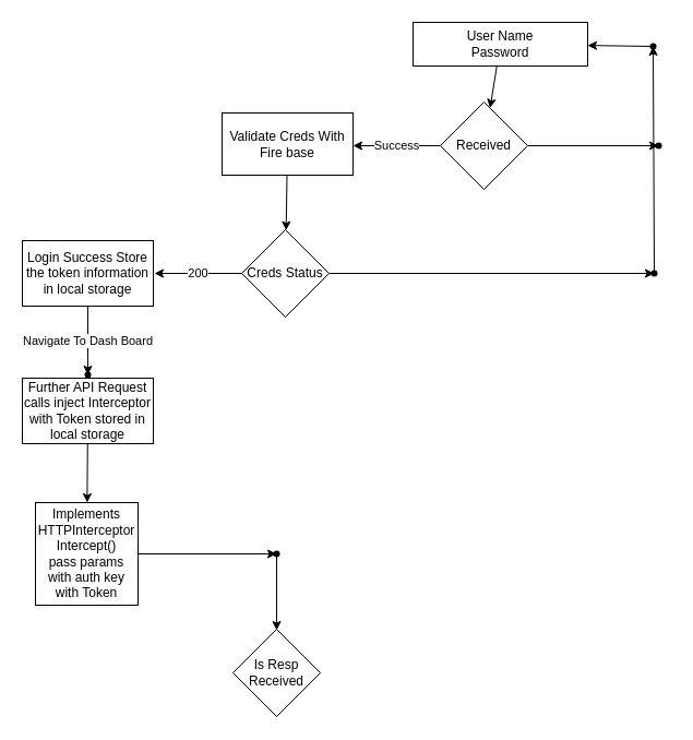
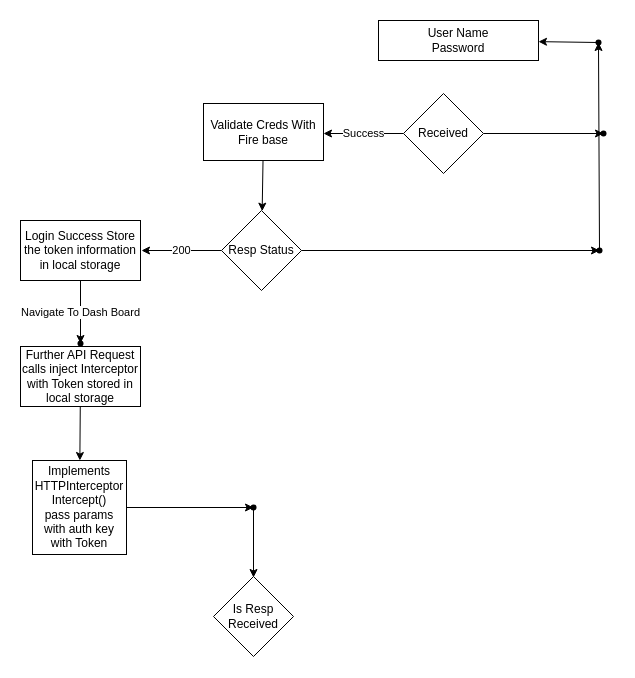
  <mxCell id="0" />
  <mxCell id="1" parent="0" />
- <mxCell id="2" value="" style="edgeStyle=none;html=1;" edge="1" parent="1" source="3" target="6"><mxGeometry relative="1" as="geometry" /></mxCell>
  <mxCell id="3" value="User Name&lt;br&gt;Password" style="rounded=0;whiteSpace=wrap;html=1;" vertex="1" parent="1"><mxGeometry x="378" y="20" width="160" height="40" as="geometry" /></mxCell>
  <mxCell id="4" value="Success" style="edgeStyle=none;html=1;" edge="1" parent="1" source="6"><mxGeometry relative="1" as="geometry"><mxPoint x="323" y="133" as="targetPoint" /></mxGeometry></mxCell>
  <mxCell id="5" value="" style="edgeStyle=none;html=1;" edge="1" parent="1" source="6" target="18"><mxGeometry relative="1" as="geometry" /></mxCell>
  <mxCell id="6" value="Received" style="rhombus;whiteSpace=wrap;html=1;" vertex="1" parent="1"><mxGeometry x="403" y="93" width="80" height="80" as="geometry" /></mxCell>
  <mxCell id="7" value="" style="edgeStyle=none;html=1;" edge="1" parent="1" source="8" target="11"><mxGeometry relative="1" as="geometry" /></mxCell>
  <mxCell id="8" value="Validate Creds With&lt;br&gt;Fire base" style="rounded=0;whiteSpace=wrap;html=1;" vertex="1" parent="1"><mxGeometry x="203" y="103" width="120" height="57" as="geometry" /></mxCell>
  <mxCell id="9" value="200" style="edgeStyle=none;html=1;" edge="1" parent="1" source="11"><mxGeometry relative="1" as="geometry"><mxPoint x="141" y="250" as="targetPoint" /></mxGeometry></mxCell>
  <mxCell id="10" value="" style="edgeStyle=none;html=1;" edge="1" parent="1" source="11" target="17"><mxGeometry relative="1" as="geometry" /></mxCell>
- <mxCell id="11" value="Creds Status" style="rhombus;whiteSpace=wrap;html=1;" vertex="1" parent="1"><mxGeometry x="221" y="210" width="80" height="80" as="geometry" /></mxCell>
+ <mxCell id="11" value="Resp Status" style="rhombus;whiteSpace=wrap;html=1;" vertex="1" parent="1"><mxGeometry x="221" y="210" width="80" height="80" as="geometry" /></mxCell>
  <mxCell id="12" value="Navigate To Dash Board" style="edgeStyle=none;html=1;" edge="1" parent="1" source="13" target="19"><mxGeometry relative="1" as="geometry" /></mxCell>
  <mxCell id="13" value="Login Success Store the token information&lt;br&gt;in local storage" style="rounded=0;whiteSpace=wrap;html=1;" vertex="1" parent="1"><mxGeometry x="20" y="220" width="120" height="60" as="geometry" /></mxCell>
  <mxCell id="14" value="" style="edgeStyle=none;html=1;exitX=0.42;exitY=0.72;exitDx=0;exitDy=0;exitPerimeter=0;" edge="1" parent="1" source="17" target="16"><mxGeometry relative="1" as="geometry"><mxPoint x="598" y="210" as="sourcePoint" /></mxGeometry></mxCell>
  <mxCell id="15" value="" style="edgeStyle=none;html=1;" edge="1" parent="1" source="16" target="3"><mxGeometry relative="1" as="geometry" /></mxCell>
  <mxCell id="16" value="" style="shape=waypoint;sketch=0;size=6;pointerEvents=1;points=[];fillColor=default;resizable=0;rotatable=0;perimeter=centerPerimeter;snapToPoint=1;" vertex="1" parent="1"><mxGeometry x="588" y="32" width="20" height="20" as="geometry" /></mxCell>
  <mxCell id="17" value="" style="shape=waypoint;sketch=0;size=6;pointerEvents=1;points=[];fillColor=default;resizable=0;rotatable=0;perimeter=centerPerimeter;snapToPoint=1;" vertex="1" parent="1"><mxGeometry x="589" y="240" width="20" height="20" as="geometry" /></mxCell>
  <mxCell id="18" value="" style="shape=waypoint;sketch=0;size=6;pointerEvents=1;points=[];fillColor=default;resizable=0;rotatable=0;perimeter=centerPerimeter;snapToPoint=1;" vertex="1" parent="1"><mxGeometry x="593" y="123" width="20" height="20" as="geometry" /></mxCell>
  <mxCell id="19" value="" style="shape=waypoint;sketch=0;size=6;pointerEvents=1;points=[];fillColor=default;resizable=0;rotatable=0;perimeter=centerPerimeter;snapToPoint=1;rounded=0;" vertex="1" parent="1"><mxGeometry x="70" y="333" width="20" height="20" as="geometry" /></mxCell>
  <mxCell id="20" value="" style="edgeStyle=none;html=1;" edge="1" parent="1" source="21" target="23"><mxGeometry relative="1" as="geometry" /></mxCell>
  <mxCell id="21" value="Further API Request calls inject Interceptor with Token stored in local storage" style="rounded=0;whiteSpace=wrap;html=1;" vertex="1" parent="1"><mxGeometry x="20" y="346" width="120" height="60" as="geometry" /></mxCell>
  <mxCell id="22" value="" style="edgeStyle=none;html=1;" edge="1" parent="1" source="23" target="25"><mxGeometry relative="1" as="geometry" /></mxCell>
  <mxCell id="23" value="Implements HTTPInterceptor&lt;br&gt;Intercept()&lt;br&gt;pass params with auth key with Token" style="whiteSpace=wrap;html=1;aspect=fixed;" vertex="1" parent="1"><mxGeometry x="32" y="460" width="94" height="94" as="geometry" /></mxCell>
  <mxCell id="24" value="" style="edgeStyle=none;html=1;" edge="1" parent="1" source="25"><mxGeometry relative="1" as="geometry"><mxPoint x="253" y="577" as="targetPoint" /></mxGeometry></mxCell>
  <mxCell id="25" value="" style="shape=waypoint;sketch=0;size=6;pointerEvents=1;points=[];fillColor=default;resizable=0;rotatable=0;perimeter=centerPerimeter;snapToPoint=1;" vertex="1" parent="1"><mxGeometry x="243" y="497" width="20" height="20" as="geometry" /></mxCell>
  <mxCell id="26" value="Is Resp Received" style="rhombus;whiteSpace=wrap;html=1;" vertex="1" parent="1"><mxGeometry x="213" y="576" width="80" height="80" as="geometry" /></mxCell>
